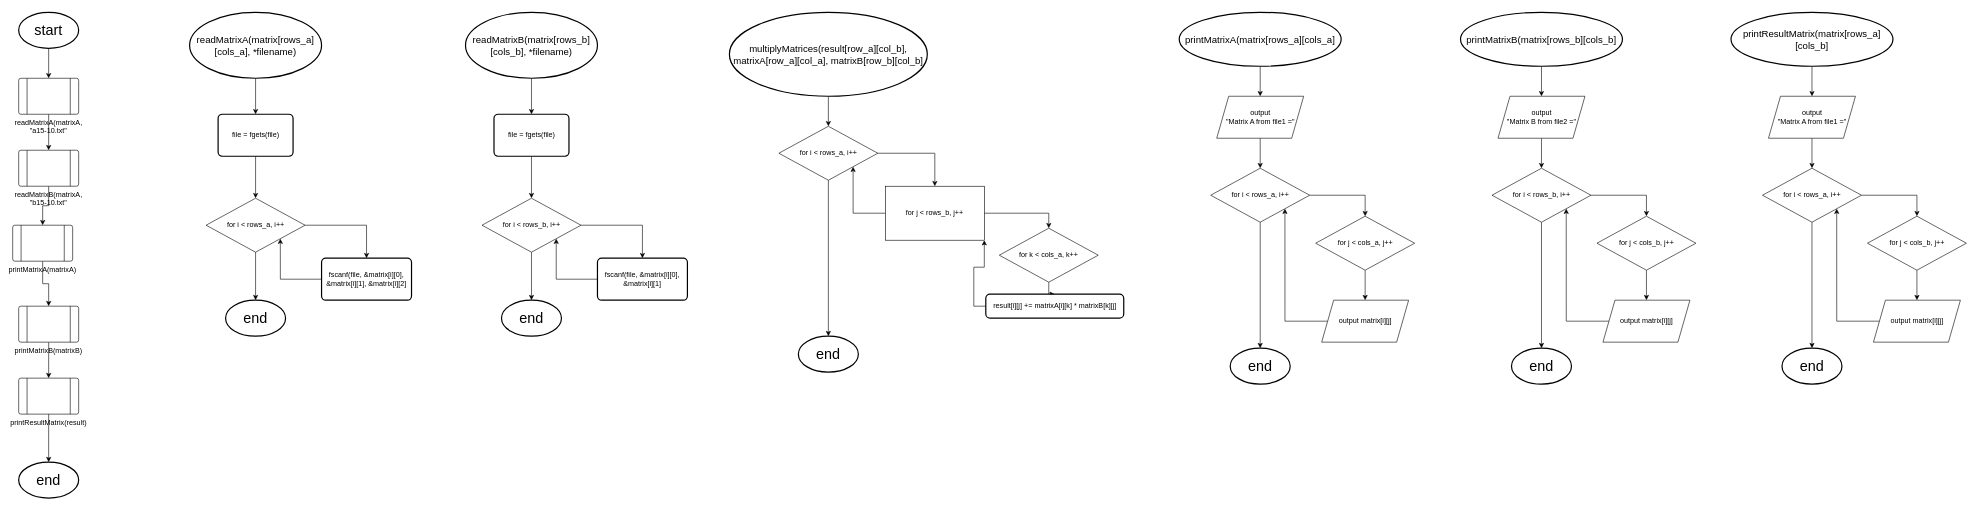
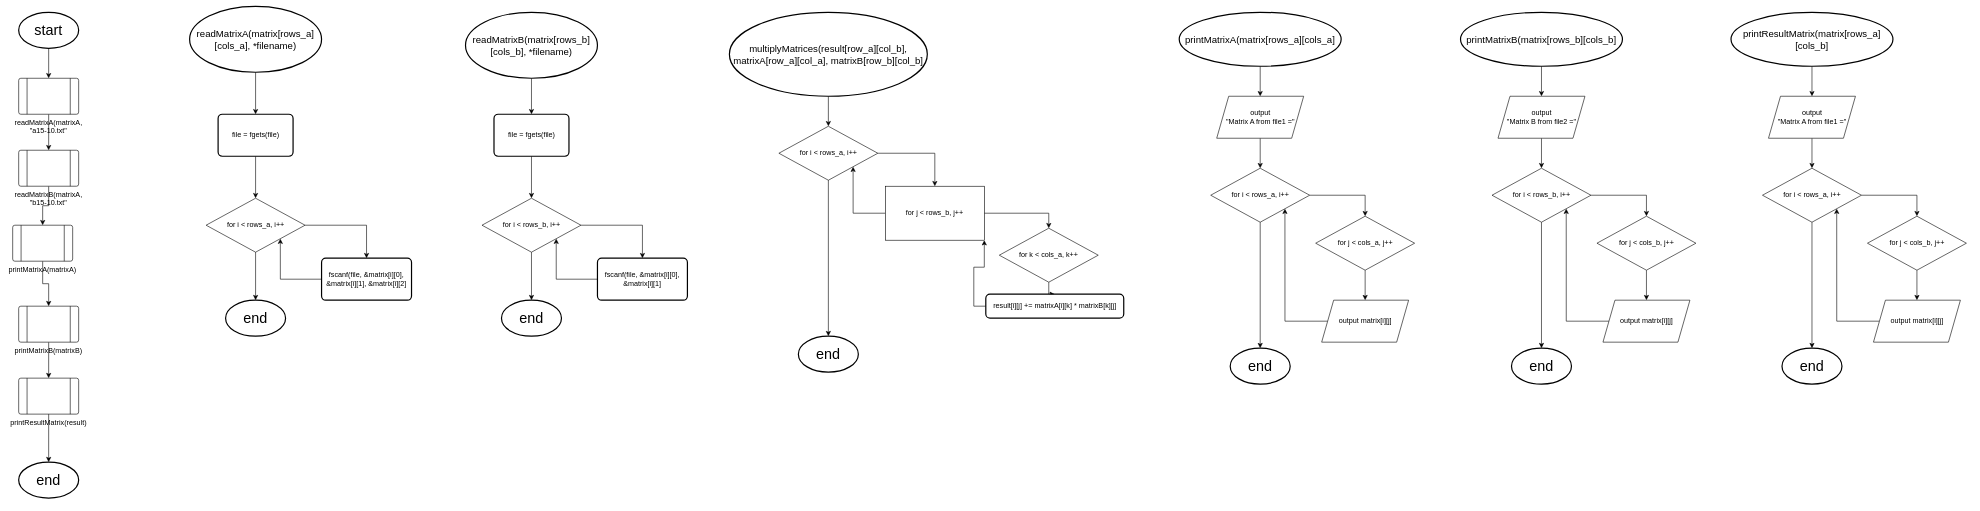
  <mxCell id="0" />
  <mxCell id="1" parent="0" />
  <mxCell id="2" style="edgeStyle=orthogonalEdgeStyle;rounded=0;orthogonalLoop=1;jettySize=auto;html=1;entryX=0.5;entryY=0;entryDx=0;entryDy=0;" edge="1" parent="1" source="3" target="6"><mxGeometry relative="1" as="geometry" /></mxCell>
  <mxCell id="3" value="&lt;font style=&quot;font-size: 24px;&quot;&gt;start&lt;/font&gt;" style="strokeWidth=2;html=1;shape=mxgraph.flowchart.start_1;whiteSpace=wrap;" vertex="1" parent="1"><mxGeometry x="30" y="20" width="100" height="60" as="geometry" /></mxCell>
  <mxCell id="4" value="&lt;font style=&quot;font-size: 24px;&quot;&gt;end&lt;/font&gt;" style="strokeWidth=2;html=1;shape=mxgraph.flowchart.start_1;whiteSpace=wrap;" vertex="1" parent="1"><mxGeometry x="30" y="770" width="100" height="60" as="geometry" /></mxCell>
  <mxCell id="5" style="edgeStyle=orthogonalEdgeStyle;rounded=0;orthogonalLoop=1;jettySize=auto;html=1;entryX=0.5;entryY=0;entryDx=0;entryDy=0;" edge="1" parent="1" source="6" target="8"><mxGeometry relative="1" as="geometry" /></mxCell>
  <mxCell id="6" value="readMatrixA(matrixA, &quot;a15-10.txt&quot;" style="verticalLabelPosition=bottom;verticalAlign=top;html=1;shape=process;whiteSpace=wrap;rounded=1;size=0.14;arcSize=6;" vertex="1" parent="1"><mxGeometry x="30" y="130" width="100" height="60" as="geometry" /></mxCell>
  <mxCell id="7" style="edgeStyle=orthogonalEdgeStyle;rounded=0;orthogonalLoop=1;jettySize=auto;html=1;entryX=0.5;entryY=0;entryDx=0;entryDy=0;" edge="1" parent="1" source="8" target="10"><mxGeometry relative="1" as="geometry" /></mxCell>
  <mxCell id="8" value="readMatrixB(matrixA, &quot;b15-10.txt&quot;" style="verticalLabelPosition=bottom;verticalAlign=top;html=1;shape=process;whiteSpace=wrap;rounded=1;size=0.14;arcSize=6;" vertex="1" parent="1"><mxGeometry x="30" y="250" width="100" height="60" as="geometry" /></mxCell>
  <mxCell id="9" style="edgeStyle=orthogonalEdgeStyle;rounded=0;orthogonalLoop=1;jettySize=auto;html=1;entryX=0.5;entryY=0;entryDx=0;entryDy=0;" edge="1" parent="1" source="10" target="12"><mxGeometry relative="1" as="geometry" /></mxCell>
  <mxCell id="10" value="printMatrixA(matrixA)" style="verticalLabelPosition=bottom;verticalAlign=top;html=1;shape=process;whiteSpace=wrap;rounded=1;size=0.14;arcSize=6;" vertex="1" parent="1"><mxGeometry x="20" y="375" width="100" height="60" as="geometry" /></mxCell>
  <mxCell id="11" style="edgeStyle=orthogonalEdgeStyle;rounded=0;orthogonalLoop=1;jettySize=auto;html=1;entryX=0.5;entryY=0;entryDx=0;entryDy=0;" edge="1" parent="1" source="12" target="13"><mxGeometry relative="1" as="geometry" /></mxCell>
  <mxCell id="12" value="printMatrixB(matrixB)" style="verticalLabelPosition=bottom;verticalAlign=top;html=1;shape=process;whiteSpace=wrap;rounded=1;size=0.14;arcSize=6;" vertex="1" parent="1"><mxGeometry x="30" y="510" width="100" height="60" as="geometry" /></mxCell>
  <mxCell id="13" value="printResultMatrix(result)" style="verticalLabelPosition=bottom;verticalAlign=top;html=1;shape=process;whiteSpace=wrap;rounded=1;size=0.14;arcSize=6;" vertex="1" parent="1"><mxGeometry x="30" y="630" width="100" height="60" as="geometry" /></mxCell>
  <mxCell id="14" style="edgeStyle=orthogonalEdgeStyle;rounded=0;orthogonalLoop=1;jettySize=auto;html=1;entryX=0.5;entryY=0;entryDx=0;entryDy=0;entryPerimeter=0;" edge="1" parent="1" source="13" target="4"><mxGeometry relative="1" as="geometry" /></mxCell>
  <mxCell id="15" style="edgeStyle=orthogonalEdgeStyle;rounded=0;orthogonalLoop=1;jettySize=auto;html=1;entryX=0.5;entryY=0;entryDx=0;entryDy=0;" edge="1" parent="1" source="16" target="18"><mxGeometry relative="1" as="geometry" /></mxCell>
- <mxCell id="16" value="&lt;font style=&quot;font-size: 16px;&quot;&gt;readMatrixA(matrix[rows_a][cols_a], *filename)&lt;/font&gt;" style="strokeWidth=2;html=1;shape=mxgraph.flowchart.start_1;whiteSpace=wrap;" vertex="1" parent="1"><mxGeometry x="315" y="20" width="220" height="110" as="geometry" /></mxCell>
+ <mxCell id="16" value="&lt;font style=&quot;font-size: 16px;&quot;&gt;readMatrixA(matrix[rows_a][cols_a], *filename)&lt;/font&gt;" style="strokeWidth=2;html=1;shape=mxgraph.flowchart.start_1;whiteSpace=wrap;" vertex="1" parent="1"><mxGeometry x="315" y="10" width="220" height="110" as="geometry" /></mxCell>
  <mxCell id="17" style="edgeStyle=orthogonalEdgeStyle;rounded=0;orthogonalLoop=1;jettySize=auto;html=1;entryX=0.5;entryY=0;entryDx=0;entryDy=0;" edge="1" parent="1" source="18" target="20"><mxGeometry relative="1" as="geometry" /></mxCell>
  <mxCell id="18" value="file = fgets(file)" style="rounded=1;whiteSpace=wrap;html=1;absoluteArcSize=1;arcSize=14;strokeWidth=2;" vertex="1" parent="1"><mxGeometry x="362.5" y="190" width="125" height="70" as="geometry" /></mxCell>
  <mxCell id="19" style="edgeStyle=orthogonalEdgeStyle;rounded=0;orthogonalLoop=1;jettySize=auto;html=1;entryX=0.5;entryY=0;entryDx=0;entryDy=0;" edge="1" parent="1" source="20" target="22"><mxGeometry relative="1" as="geometry" /></mxCell>
  <mxCell id="20" value="for i &amp;lt; rows_a, i++" style="rhombus;whiteSpace=wrap;html=1;" vertex="1" parent="1"><mxGeometry x="342.5" y="330" width="165" height="90" as="geometry" /></mxCell>
  <mxCell id="21" style="edgeStyle=orthogonalEdgeStyle;rounded=0;orthogonalLoop=1;jettySize=auto;html=1;entryX=1;entryY=1;entryDx=0;entryDy=0;" edge="1" parent="1" source="22" target="20"><mxGeometry relative="1" as="geometry" /></mxCell>
  <mxCell id="22" value="fscanf(file, &amp;amp;matrix[i][0], &amp;amp;matrix[i][1], &amp;amp;matrix[i][2]" style="rounded=1;whiteSpace=wrap;html=1;absoluteArcSize=1;arcSize=14;strokeWidth=2;" vertex="1" parent="1"><mxGeometry x="535" y="430" width="150" height="70" as="geometry" /></mxCell>
  <mxCell id="23" value="&lt;font style=&quot;font-size: 24px;&quot;&gt;end&lt;/font&gt;" style="strokeWidth=2;html=1;shape=mxgraph.flowchart.start_1;whiteSpace=wrap;" vertex="1" parent="1"><mxGeometry x="375" y="500" width="100" height="60" as="geometry" /></mxCell>
  <mxCell id="24" style="edgeStyle=orthogonalEdgeStyle;rounded=0;orthogonalLoop=1;jettySize=auto;html=1;entryX=0.5;entryY=0;entryDx=0;entryDy=0;entryPerimeter=0;" edge="1" parent="1" source="20" target="23"><mxGeometry relative="1" as="geometry" /></mxCell>
  <mxCell id="25" style="edgeStyle=orthogonalEdgeStyle;rounded=0;orthogonalLoop=1;jettySize=auto;html=1;entryX=0.5;entryY=0;entryDx=0;entryDy=0;" edge="1" parent="1" source="26" target="28"><mxGeometry relative="1" as="geometry" /></mxCell>
  <mxCell id="26" value="&lt;font style=&quot;font-size: 16px;&quot;&gt;readMatrixB(matrix[rows_b][cols_b], *filename)&lt;/font&gt;" style="strokeWidth=2;html=1;shape=mxgraph.flowchart.start_1;whiteSpace=wrap;" vertex="1" parent="1"><mxGeometry x="775" y="20" width="220" height="110" as="geometry" /></mxCell>
  <mxCell id="27" style="edgeStyle=orthogonalEdgeStyle;rounded=0;orthogonalLoop=1;jettySize=auto;html=1;entryX=0.5;entryY=0;entryDx=0;entryDy=0;" edge="1" parent="1" source="28" target="30"><mxGeometry relative="1" as="geometry" /></mxCell>
  <mxCell id="28" value="file = fgets(file)" style="rounded=1;whiteSpace=wrap;html=1;absoluteArcSize=1;arcSize=14;strokeWidth=2;" vertex="1" parent="1"><mxGeometry x="822.5" y="190" width="125" height="70" as="geometry" /></mxCell>
  <mxCell id="29" style="edgeStyle=orthogonalEdgeStyle;rounded=0;orthogonalLoop=1;jettySize=auto;html=1;entryX=0.5;entryY=0;entryDx=0;entryDy=0;" edge="1" parent="1" source="30" target="32"><mxGeometry relative="1" as="geometry" /></mxCell>
  <mxCell id="30" value="for i &amp;lt; rows_b, i++" style="rhombus;whiteSpace=wrap;html=1;" vertex="1" parent="1"><mxGeometry x="802.5" y="330" width="165" height="90" as="geometry" /></mxCell>
  <mxCell id="31" style="edgeStyle=orthogonalEdgeStyle;rounded=0;orthogonalLoop=1;jettySize=auto;html=1;entryX=1;entryY=1;entryDx=0;entryDy=0;" edge="1" parent="1" source="32" target="30"><mxGeometry relative="1" as="geometry" /></mxCell>
  <mxCell id="32" value="fscanf(file, &amp;amp;matrix[i][0], &amp;amp;matrix[i][1]" style="rounded=1;whiteSpace=wrap;html=1;absoluteArcSize=1;arcSize=14;strokeWidth=2;" vertex="1" parent="1"><mxGeometry x="995" y="430" width="150" height="70" as="geometry" /></mxCell>
  <mxCell id="33" value="&lt;font style=&quot;font-size: 24px;&quot;&gt;end&lt;/font&gt;" style="strokeWidth=2;html=1;shape=mxgraph.flowchart.start_1;whiteSpace=wrap;" vertex="1" parent="1"><mxGeometry x="835" y="500" width="100" height="60" as="geometry" /></mxCell>
  <mxCell id="34" style="edgeStyle=orthogonalEdgeStyle;rounded=0;orthogonalLoop=1;jettySize=auto;html=1;entryX=0.5;entryY=0;entryDx=0;entryDy=0;entryPerimeter=0;" edge="1" parent="1" source="30" target="33"><mxGeometry relative="1" as="geometry" /></mxCell>
  <mxCell id="35" style="edgeStyle=orthogonalEdgeStyle;rounded=0;orthogonalLoop=1;jettySize=auto;html=1;entryX=0.5;entryY=0;entryDx=0;entryDy=0;" edge="1" parent="1" source="36" target="38"><mxGeometry relative="1" as="geometry" /></mxCell>
  <mxCell id="36" value="&lt;font style=&quot;font-size: 16px;&quot;&gt;multiplyMatrices(result[row_a][col_b], matrixA[row_a][col_a], matrixB[row_b][col_b]&lt;/font&gt;" style="strokeWidth=2;html=1;shape=mxgraph.flowchart.start_1;whiteSpace=wrap;" vertex="1" parent="1"><mxGeometry x="1215" y="20" width="330" height="140" as="geometry" /></mxCell>
  <mxCell id="37" style="edgeStyle=orthogonalEdgeStyle;rounded=0;orthogonalLoop=1;jettySize=auto;html=1;entryX=0.5;entryY=0;entryDx=0;entryDy=0;" edge="1" parent="1" source="38" target="41"><mxGeometry relative="1" as="geometry" /></mxCell>
  <mxCell id="38" value="for i &amp;lt; rows_a, i++" style="rhombus;whiteSpace=wrap;html=1;" vertex="1" parent="1"><mxGeometry x="1297.5" y="210" width="165" height="90" as="geometry" /></mxCell>
  <mxCell id="39" style="edgeStyle=orthogonalEdgeStyle;rounded=0;orthogonalLoop=1;jettySize=auto;html=1;entryX=0.5;entryY=0;entryDx=0;entryDy=0;" edge="1" parent="1" source="41" target="43"><mxGeometry relative="1" as="geometry" /></mxCell>
  <mxCell id="40" style="edgeStyle=orthogonalEdgeStyle;rounded=0;orthogonalLoop=1;jettySize=auto;html=1;entryX=1;entryY=1;entryDx=0;entryDy=0;" edge="1" parent="1" source="41" target="38"><mxGeometry relative="1" as="geometry" /></mxCell>
  <mxCell id="41" value="for j &amp;lt; rows_b, j++" style="whiteSpace=wrap;html=1;rounded=0;" vertex="1" parent="1"><mxGeometry x="1475" y="310" width="165" height="90" as="geometry" /></mxCell>
  <mxCell id="42" style="edgeStyle=orthogonalEdgeStyle;rounded=0;orthogonalLoop=1;jettySize=auto;html=1;entryX=0.5;entryY=0;entryDx=0;entryDy=0;" edge="1" parent="1" source="43" target="45"><mxGeometry relative="1" as="geometry" /></mxCell>
  <mxCell id="43" value="for k &amp;lt; cols_a, k++" style="rhombus;whiteSpace=wrap;html=1;" vertex="1" parent="1"><mxGeometry x="1665" y="380" width="165" height="90" as="geometry" /></mxCell>
  <mxCell id="44" style="edgeStyle=orthogonalEdgeStyle;rounded=0;orthogonalLoop=1;jettySize=auto;html=1;entryX=1;entryY=1;entryDx=0;entryDy=0;" edge="1" parent="1" source="45" target="41"><mxGeometry relative="1" as="geometry" /></mxCell>
  <mxCell id="45" value="result[i][j] += matrixA[i][k] * matrixB[k][j]" style="rounded=1;whiteSpace=wrap;html=1;absoluteArcSize=1;arcSize=14;strokeWidth=2;" vertex="1" parent="1"><mxGeometry x="1642.5" y="490" width="230" height="40" as="geometry" /></mxCell>
  <mxCell id="46" value="&lt;font style=&quot;font-size: 24px;&quot;&gt;end&lt;/font&gt;" style="strokeWidth=2;html=1;shape=mxgraph.flowchart.start_1;whiteSpace=wrap;" vertex="1" parent="1"><mxGeometry x="1330" y="560" width="100" height="60" as="geometry" /></mxCell>
  <mxCell id="47" style="edgeStyle=orthogonalEdgeStyle;rounded=0;orthogonalLoop=1;jettySize=auto;html=1;entryX=0.5;entryY=0;entryDx=0;entryDy=0;entryPerimeter=0;" edge="1" parent="1" source="38" target="46"><mxGeometry relative="1" as="geometry" /></mxCell>
  <mxCell id="48" style="edgeStyle=orthogonalEdgeStyle;rounded=0;orthogonalLoop=1;jettySize=auto;html=1;entryX=0.5;entryY=0;entryDx=0;entryDy=0;" edge="1" parent="1" source="49" target="51"><mxGeometry relative="1" as="geometry" /></mxCell>
  <mxCell id="49" value="&lt;font style=&quot;font-size: 16px;&quot;&gt;printMatrixA(matrix[rows_a][cols_a]&lt;/font&gt;" style="strokeWidth=2;html=1;shape=mxgraph.flowchart.start_1;whiteSpace=wrap;" vertex="1" parent="1"><mxGeometry x="1965" y="20" width="270" height="90" as="geometry" /></mxCell>
  <mxCell id="50" style="edgeStyle=orthogonalEdgeStyle;rounded=0;orthogonalLoop=1;jettySize=auto;html=1;entryX=0.5;entryY=0;entryDx=0;entryDy=0;" edge="1" parent="1" source="51" target="53"><mxGeometry relative="1" as="geometry" /></mxCell>
  <mxCell id="51" value="output&lt;div&gt;&quot;Matrix A from file1 =&quot;&lt;/div&gt;" style="shape=parallelogram;perimeter=parallelogramPerimeter;whiteSpace=wrap;html=1;fixedSize=1;" vertex="1" parent="1"><mxGeometry x="2027.5" y="160" width="145" height="70" as="geometry" /></mxCell>
  <mxCell id="52" style="edgeStyle=orthogonalEdgeStyle;rounded=0;orthogonalLoop=1;jettySize=auto;html=1;entryX=0.5;entryY=0;entryDx=0;entryDy=0;" edge="1" parent="1" source="53" target="55"><mxGeometry relative="1" as="geometry" /></mxCell>
  <mxCell id="53" value="for i &amp;lt; rows_a, i++" style="rhombus;whiteSpace=wrap;html=1;" vertex="1" parent="1"><mxGeometry x="2017.5" y="280" width="165" height="90" as="geometry" /></mxCell>
  <mxCell id="54" style="edgeStyle=orthogonalEdgeStyle;rounded=0;orthogonalLoop=1;jettySize=auto;html=1;entryX=0.5;entryY=0;entryDx=0;entryDy=0;" edge="1" parent="1" source="55" target="57"><mxGeometry relative="1" as="geometry" /></mxCell>
  <mxCell id="55" value="for j &amp;lt; cols_a, j++" style="rhombus;whiteSpace=wrap;html=1;" vertex="1" parent="1"><mxGeometry x="2192.5" y="360" width="165" height="90" as="geometry" /></mxCell>
  <mxCell id="56" style="edgeStyle=orthogonalEdgeStyle;rounded=0;orthogonalLoop=1;jettySize=auto;html=1;entryX=1;entryY=1;entryDx=0;entryDy=0;" edge="1" parent="1" source="57" target="53"><mxGeometry relative="1" as="geometry" /></mxCell>
  <mxCell id="57" value="output matrix[i][j]" style="shape=parallelogram;perimeter=parallelogramPerimeter;whiteSpace=wrap;html=1;fixedSize=1;" vertex="1" parent="1"><mxGeometry x="2202.5" y="500" width="145" height="70" as="geometry" /></mxCell>
  <mxCell id="58" value="&lt;font style=&quot;font-size: 24px;&quot;&gt;end&lt;/font&gt;" style="strokeWidth=2;html=1;shape=mxgraph.flowchart.start_1;whiteSpace=wrap;" vertex="1" parent="1"><mxGeometry x="2050" y="580" width="100" height="60" as="geometry" /></mxCell>
  <mxCell id="59" style="edgeStyle=orthogonalEdgeStyle;rounded=0;orthogonalLoop=1;jettySize=auto;html=1;entryX=0.5;entryY=0;entryDx=0;entryDy=0;entryPerimeter=0;" edge="1" parent="1" source="53" target="58"><mxGeometry relative="1" as="geometry" /></mxCell>
  <mxCell id="60" style="edgeStyle=orthogonalEdgeStyle;rounded=0;orthogonalLoop=1;jettySize=auto;html=1;entryX=0.5;entryY=0;entryDx=0;entryDy=0;" edge="1" parent="1" source="61" target="63"><mxGeometry relative="1" as="geometry" /></mxCell>
  <mxCell id="61" value="&lt;font style=&quot;font-size: 16px;&quot;&gt;printMatrixB(matrix[rows_b][cols_b]&lt;/font&gt;" style="strokeWidth=2;html=1;shape=mxgraph.flowchart.start_1;whiteSpace=wrap;" vertex="1" parent="1"><mxGeometry x="2434" y="20" width="270" height="90" as="geometry" /></mxCell>
  <mxCell id="62" style="edgeStyle=orthogonalEdgeStyle;rounded=0;orthogonalLoop=1;jettySize=auto;html=1;entryX=0.5;entryY=0;entryDx=0;entryDy=0;" edge="1" parent="1" source="63" target="65"><mxGeometry relative="1" as="geometry" /></mxCell>
  <mxCell id="63" value="output&lt;div&gt;&quot;Matrix B from file2 =&quot;&lt;/div&gt;" style="shape=parallelogram;perimeter=parallelogramPerimeter;whiteSpace=wrap;html=1;fixedSize=1;" vertex="1" parent="1"><mxGeometry x="2496.5" y="160" width="145" height="70" as="geometry" /></mxCell>
  <mxCell id="64" style="edgeStyle=orthogonalEdgeStyle;rounded=0;orthogonalLoop=1;jettySize=auto;html=1;entryX=0.5;entryY=0;entryDx=0;entryDy=0;" edge="1" parent="1" source="65" target="67"><mxGeometry relative="1" as="geometry" /></mxCell>
  <mxCell id="65" value="for i &amp;lt; rows_b, i++" style="rhombus;whiteSpace=wrap;html=1;" vertex="1" parent="1"><mxGeometry x="2486.5" y="280" width="165" height="90" as="geometry" /></mxCell>
  <mxCell id="66" style="edgeStyle=orthogonalEdgeStyle;rounded=0;orthogonalLoop=1;jettySize=auto;html=1;entryX=0.5;entryY=0;entryDx=0;entryDy=0;" edge="1" parent="1" source="67" target="71"><mxGeometry relative="1" as="geometry" /></mxCell>
  <mxCell id="67" value="for j &amp;lt; cols_b, j++" style="rhombus;whiteSpace=wrap;html=1;" vertex="1" parent="1"><mxGeometry x="2661.5" y="360" width="165" height="90" as="geometry" /></mxCell>
  <mxCell id="68" value="&lt;font style=&quot;font-size: 24px;&quot;&gt;end&lt;/font&gt;" style="strokeWidth=2;html=1;shape=mxgraph.flowchart.start_1;whiteSpace=wrap;" vertex="1" parent="1"><mxGeometry x="2519" y="580" width="100" height="60" as="geometry" /></mxCell>
  <mxCell id="69" style="edgeStyle=orthogonalEdgeStyle;rounded=0;orthogonalLoop=1;jettySize=auto;html=1;entryX=0.5;entryY=0;entryDx=0;entryDy=0;entryPerimeter=0;" edge="1" parent="1" source="65" target="68"><mxGeometry relative="1" as="geometry" /></mxCell>
  <mxCell id="70" style="edgeStyle=orthogonalEdgeStyle;rounded=0;orthogonalLoop=1;jettySize=auto;html=1;entryX=1;entryY=1;entryDx=0;entryDy=0;" edge="1" parent="1" source="71" target="65"><mxGeometry relative="1" as="geometry" /></mxCell>
  <mxCell id="71" value="output matrix[i][j]" style="shape=parallelogram;perimeter=parallelogramPerimeter;whiteSpace=wrap;html=1;fixedSize=1;" vertex="1" parent="1"><mxGeometry x="2671.5" y="500" width="145" height="70" as="geometry" /></mxCell>
  <mxCell id="72" style="edgeStyle=orthogonalEdgeStyle;rounded=0;orthogonalLoop=1;jettySize=auto;html=1;entryX=0.5;entryY=0;entryDx=0;entryDy=0;" edge="1" parent="1" source="73" target="75"><mxGeometry relative="1" as="geometry" /></mxCell>
  <mxCell id="73" value="&lt;font style=&quot;font-size: 16px;&quot;&gt;printResultMatrix(matrix[rows_a][cols_b]&lt;/font&gt;" style="strokeWidth=2;html=1;shape=mxgraph.flowchart.start_1;whiteSpace=wrap;" vertex="1" parent="1"><mxGeometry x="2885" y="20" width="270" height="90" as="geometry" /></mxCell>
  <mxCell id="74" style="edgeStyle=orthogonalEdgeStyle;rounded=0;orthogonalLoop=1;jettySize=auto;html=1;entryX=0.5;entryY=0;entryDx=0;entryDy=0;" edge="1" parent="1" source="75" target="77"><mxGeometry relative="1" as="geometry" /></mxCell>
  <mxCell id="75" value="output&lt;div&gt;&quot;Matrix A from file1 =&quot;&lt;/div&gt;" style="shape=parallelogram;perimeter=parallelogramPerimeter;whiteSpace=wrap;html=1;fixedSize=1;" vertex="1" parent="1"><mxGeometry x="2947.5" y="160" width="145" height="70" as="geometry" /></mxCell>
  <mxCell id="76" style="edgeStyle=orthogonalEdgeStyle;rounded=0;orthogonalLoop=1;jettySize=auto;html=1;entryX=0.5;entryY=0;entryDx=0;entryDy=0;" edge="1" parent="1" source="77" target="79"><mxGeometry relative="1" as="geometry" /></mxCell>
  <mxCell id="77" value="for i &amp;lt; rows_a, i++" style="rhombus;whiteSpace=wrap;html=1;" vertex="1" parent="1"><mxGeometry x="2937.5" y="280" width="165" height="90" as="geometry" /></mxCell>
  <mxCell id="78" style="edgeStyle=orthogonalEdgeStyle;rounded=0;orthogonalLoop=1;jettySize=auto;html=1;entryX=0.5;entryY=0;entryDx=0;entryDy=0;" edge="1" parent="1" source="79" target="83"><mxGeometry relative="1" as="geometry" /></mxCell>
  <mxCell id="79" value="for j &amp;lt; cols_b, j++" style="rhombus;whiteSpace=wrap;html=1;" vertex="1" parent="1"><mxGeometry x="3112.5" y="360" width="165" height="90" as="geometry" /></mxCell>
  <mxCell id="80" value="&lt;font style=&quot;font-size: 24px;&quot;&gt;end&lt;/font&gt;" style="strokeWidth=2;html=1;shape=mxgraph.flowchart.start_1;whiteSpace=wrap;" vertex="1" parent="1"><mxGeometry x="2970" y="580" width="100" height="60" as="geometry" /></mxCell>
  <mxCell id="81" style="edgeStyle=orthogonalEdgeStyle;rounded=0;orthogonalLoop=1;jettySize=auto;html=1;entryX=0.5;entryY=0;entryDx=0;entryDy=0;entryPerimeter=0;" edge="1" parent="1" source="77" target="80"><mxGeometry relative="1" as="geometry" /></mxCell>
  <mxCell id="82" style="edgeStyle=orthogonalEdgeStyle;rounded=0;orthogonalLoop=1;jettySize=auto;html=1;entryX=1;entryY=1;entryDx=0;entryDy=0;" edge="1" parent="1" source="83" target="77"><mxGeometry relative="1" as="geometry" /></mxCell>
  <mxCell id="83" value="output matrix[i][j]" style="shape=parallelogram;perimeter=parallelogramPerimeter;whiteSpace=wrap;html=1;fixedSize=1;" vertex="1" parent="1"><mxGeometry x="3122.5" y="500" width="145" height="70" as="geometry" /></mxCell>
